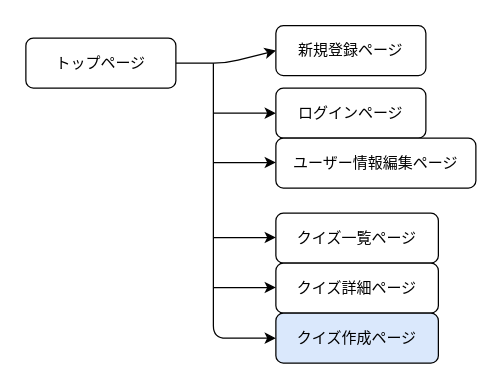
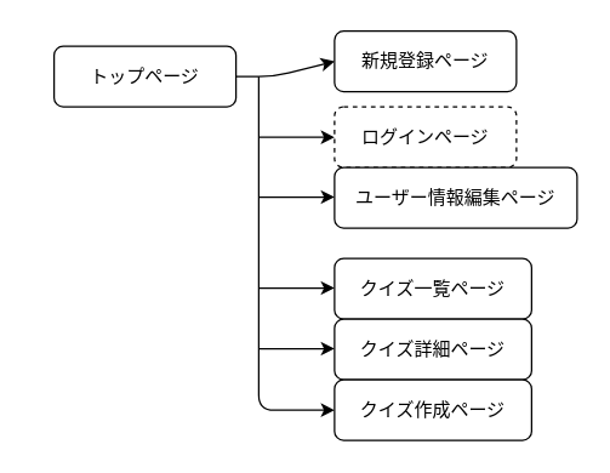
  <mxCell id="0" />
  <mxCell id="1" parent="0" />
  <mxCell id="2" style="edgeStyle=none;html=1;exitX=1;exitY=0.5;exitDx=0;exitDy=0;entryX=0;entryY=0.5;entryDx=0;entryDy=0;" edge="1" parent="1" source="4" target="5"><mxGeometry relative="1" as="geometry"><Array as="points"><mxPoint x="180" y="50" /></Array></mxGeometry></mxCell>
  <mxCell id="3" style="edgeStyle=none;html=1;entryX=0;entryY=0.5;entryDx=0;entryDy=0;" edge="1" parent="1" target="11"><mxGeometry relative="1" as="geometry"><mxPoint x="170" y="50" as="sourcePoint" /><Array as="points"><mxPoint x="170" y="270" /></Array></mxGeometry></mxCell>
- <mxCell id="4" value="トップページ" style="rounded=1;whiteSpace=wrap;html=1;" vertex="1" parent="1"><mxGeometry x="20" y="30" width="120" height="40" as="geometry" /></mxCell>
+ <mxCell id="4" value="トップページ" style="rounded=1;whiteSpace=wrap;html=1;" vertex="1" parent="1"><mxGeometry x="35" y="30" width="120" height="40" as="geometry" /></mxCell>
  <mxCell id="5" value="新規登録ページ" style="rounded=1;whiteSpace=wrap;html=1;" vertex="1" parent="1"><mxGeometry x="220" y="20" width="120" height="40" as="geometry" /></mxCell>
  <mxCell id="6" style="edgeStyle=none;html=1;entryX=0;entryY=0.5;entryDx=0;entryDy=0;" edge="1" parent="1" target="7"><mxGeometry relative="1" as="geometry"><mxPoint x="170" y="90" as="targetPoint" /><mxPoint x="170" y="90" as="sourcePoint" /></mxGeometry></mxCell>
- <mxCell id="7" value="ログインページ" style="rounded=1;whiteSpace=wrap;html=1;" vertex="1" parent="1"><mxGeometry x="220" y="70" width="120" height="40" as="geometry" /></mxCell>
+ <mxCell id="7" value="ログインページ" style="rounded=1;whiteSpace=wrap;html=1;dashed=1;" vertex="1" parent="1"><mxGeometry x="220" y="70" width="120" height="40" as="geometry" /></mxCell>
  <mxCell id="8" value="ユーザー情報編集ページ" style="rounded=1;whiteSpace=wrap;html=1;" vertex="1" parent="1"><mxGeometry x="220" y="110" width="160" height="40" as="geometry" /></mxCell>
  <mxCell id="9" value="クイズ一覧ページ" style="rounded=1;whiteSpace=wrap;html=1;" vertex="1" parent="1"><mxGeometry x="220" y="170" width="130" height="40" as="geometry" /></mxCell>
  <mxCell id="10" value="クイズ詳細ページ" style="rounded=1;whiteSpace=wrap;html=1;" vertex="1" parent="1"><mxGeometry x="220" y="210" width="130" height="40" as="geometry" /></mxCell>
- <mxCell id="11" value="クイズ作成ページ" style="rounded=1;whiteSpace=wrap;html=1;fillColor=#dae8fc;" vertex="1" parent="1"><mxGeometry x="220" y="250" width="130" height="40" as="geometry" /></mxCell>
+ <mxCell id="11" value="クイズ作成ページ" style="rounded=1;whiteSpace=wrap;html=1;" vertex="1" parent="1"><mxGeometry x="220" y="250" width="130" height="40" as="geometry" /></mxCell>
  <mxCell id="12" style="edgeStyle=none;html=1;entryX=0;entryY=0.5;entryDx=0;entryDy=0;" edge="1" parent="1"><mxGeometry relative="1" as="geometry"><mxPoint x="220" y="129.5" as="targetPoint" /><mxPoint x="170" y="129.5" as="sourcePoint" /><Array as="points" /></mxGeometry></mxCell>
  <mxCell id="13" style="edgeStyle=none;html=1;entryX=0;entryY=0.5;entryDx=0;entryDy=0;" edge="1" parent="1"><mxGeometry relative="1" as="geometry"><mxPoint x="220" y="189.5" as="targetPoint" /><mxPoint x="170" y="189.5" as="sourcePoint" /><Array as="points" /></mxGeometry></mxCell>
  <mxCell id="14" style="edgeStyle=none;html=1;entryX=0;entryY=0.5;entryDx=0;entryDy=0;" edge="1" parent="1"><mxGeometry relative="1" as="geometry"><mxPoint x="220" y="229.5" as="targetPoint" /><mxPoint x="170" y="229.5" as="sourcePoint" /><Array as="points" /></mxGeometry></mxCell>
